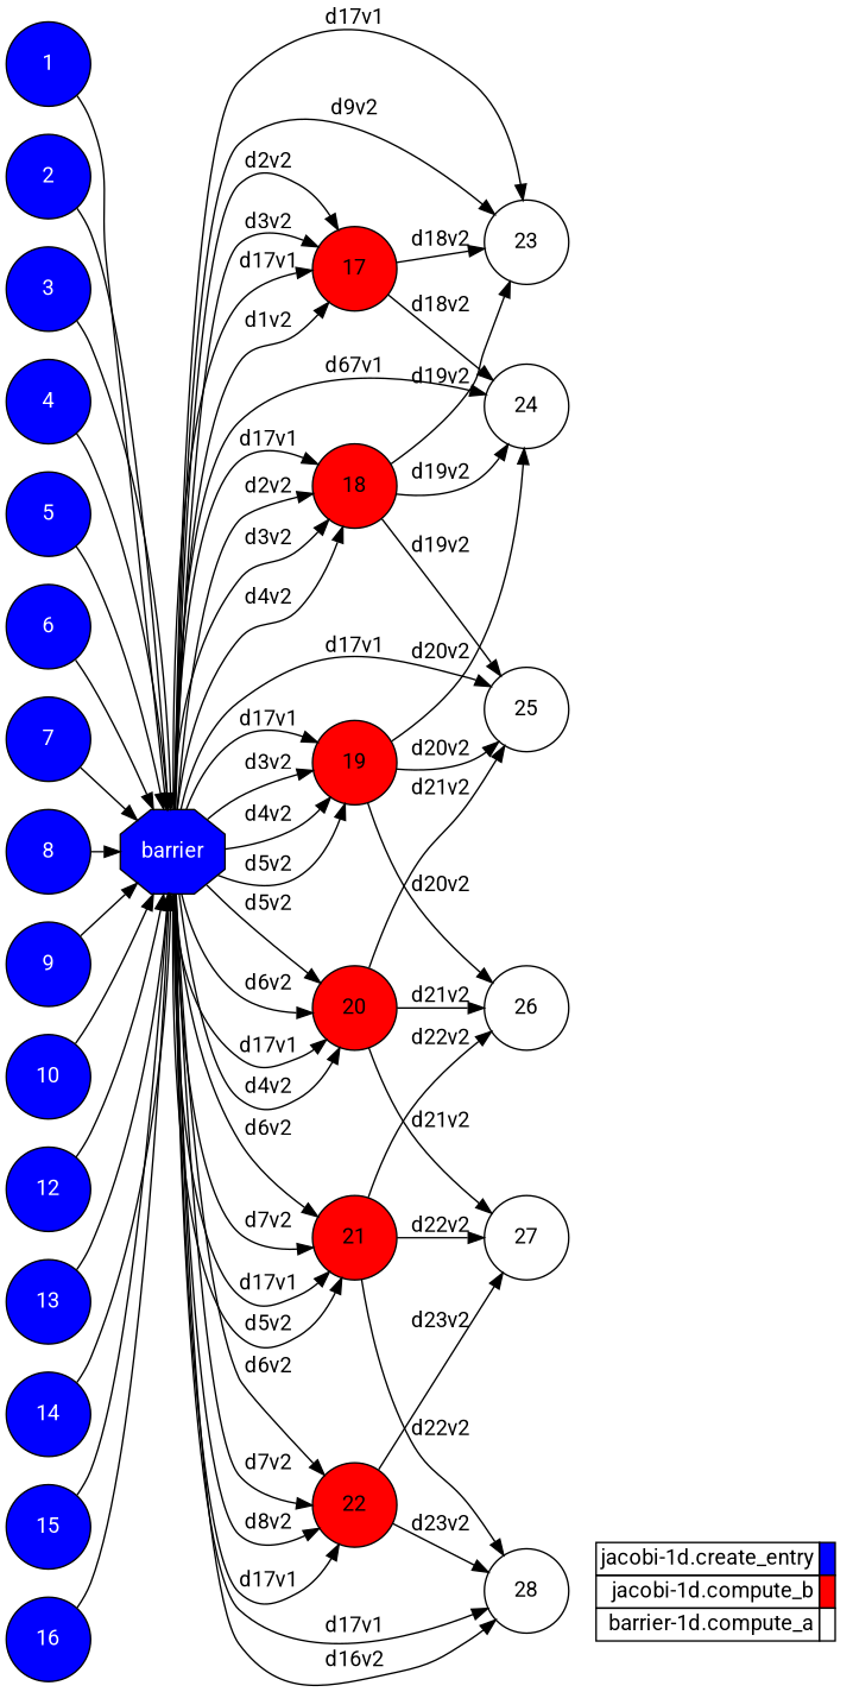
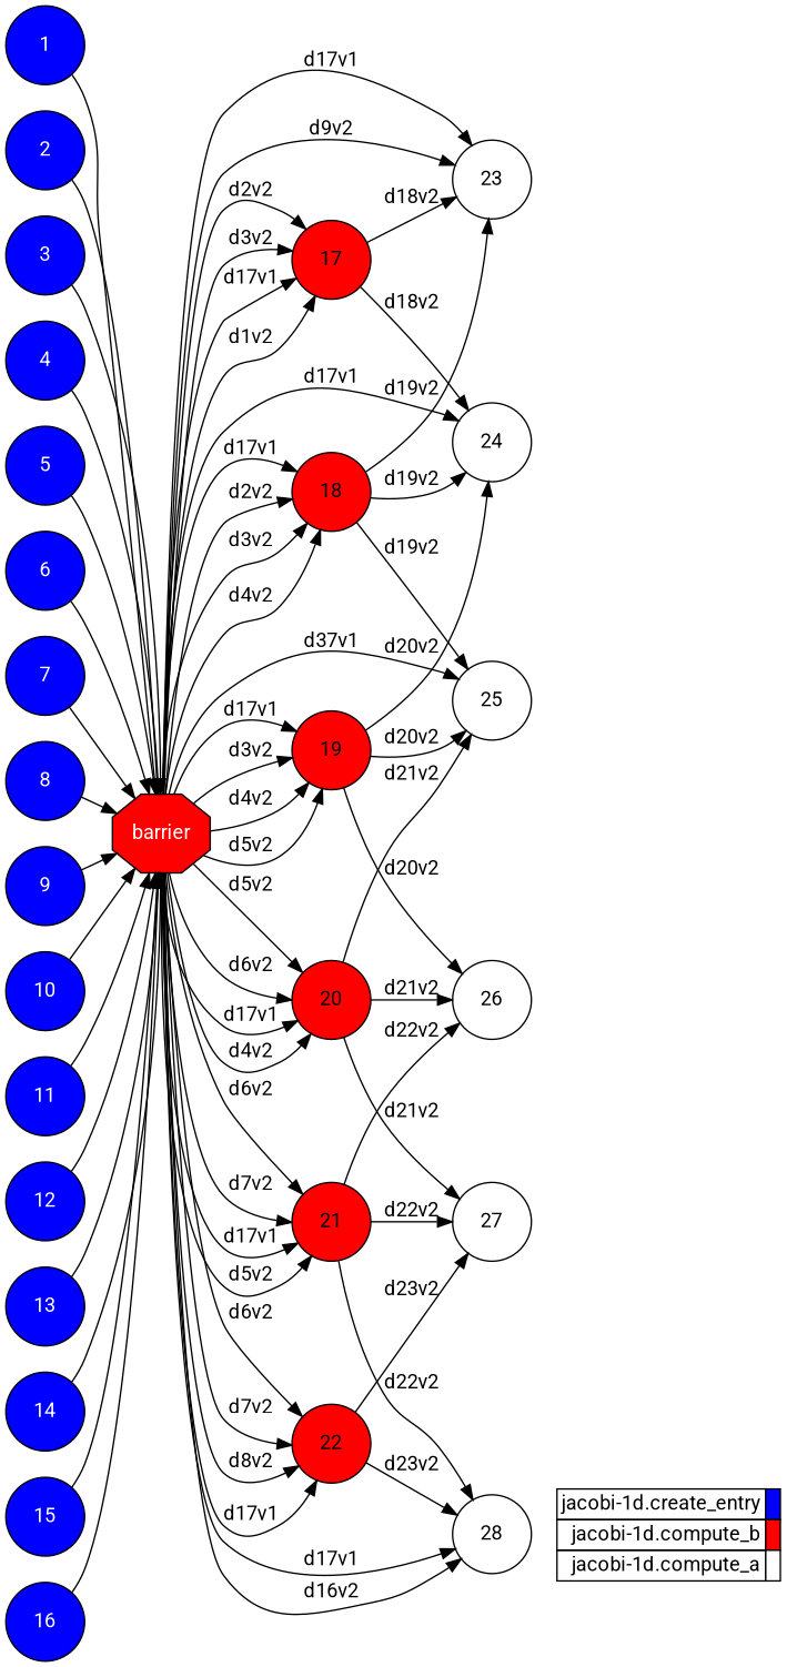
  digraph {
    fontname=Roboto
    labeljust=l
    rankdir=LR
    node [fillcolor="#0000ff" fontcolor="#ffffff" fontname=Roboto shape=circle style=filled]
    edge [fontname=Roboto]
    1 [height=0.75]
-   n2 [fontcolor="#FFFFFF" height=0.75 label=barrier shape=octagon]
+   n2 [fillcolor="#ff0000" fontcolor="#FFFFFF" height=0.75 label=barrier shape=octagon]
    2 [height=0.75]
    3 [height=0.75]
    4 [height=0.75]
    5 [height=0.75]
    6 [height=0.75]
    7 [height=0.75]
    8 [height=0.75]
    9 [height=0.75]
    10 [height=0.75]
+   11 [height=0.75]
    12 [height=0.75]
    13 [height=0.75]
    14 [height=0.75]
    15 [height=0.75]
    16 [height=0.75]
    17 [fillcolor="#ff0000" fontcolor="#000000" height=0.75]
    18 [fillcolor="#ff0000" fontcolor="#000000" height=0.75]
    19 [fillcolor="#ff0000" fontcolor="#000000" height=0.75]
    20 [fillcolor="#ff0000" fontcolor="#000000" height=0.75]
    21 [fillcolor="#ff0000" fontcolor="#000000" height=0.75]
    22 [fillcolor="#ff0000" fontcolor="#000000" height=0.75]
    23 [fillcolor="#ffffff" fontcolor="#000000" height=0.75]
    24 [fillcolor="#ffffff" fontcolor="#000000" height=0.75]
    25 [fillcolor="#ffffff" fontcolor="#000000" height=0.75]
    26 [fillcolor="#ffffff" fontcolor="#000000" height=0.75]
    27 [fillcolor="#ffffff" fontcolor="#000000" height=0.75]
    28 [fillcolor="#ffffff" fontcolor="#000000" height=0.75]
-   n30 [height=0.75 label=<       <table border="0" cellpadding="2" cellspacing="0" cellborder="1"> <tr> <td align="right">jacobi-1d.create_entry</td> <td bgcolor="#0000ff">&nbsp;</td> </tr> <tr> <td align="right">jacobi-1d.compute_b</td> <td bgcolor="#ff0000">&nbsp;</td> </tr> <tr> <td align="right">barrier-1d.compute_a</td> <td bgcolor="#ffffff">&nbsp;</td> </tr>       </table>     > shape=plaintext fillcolor="" fontcolor="" style=""]
+   n30 [height=0.75 label=<       <table border="0" cellpadding="2" cellspacing="0" cellborder="1"> <tr> <td align="right">jacobi-1d.create_entry</td> <td bgcolor="#0000ff">&nbsp;</td> </tr> <tr> <td align="right">jacobi-1d.compute_b</td> <td bgcolor="#ff0000">&nbsp;</td> </tr> <tr> <td align="right">jacobi-1d.compute_a</td> <td bgcolor="#ffffff">&nbsp;</td> </tr>       </table>     > shape=plaintext fillcolor="" fontcolor="" style=""]
    subgraph sub_1 {
      ranksep=0.20
      1
      n2
      2
      3
      4
      5
      6
      7
      8
      9
      10
+     11
      12
      13
      14
      15
      16
      17
      18
      19
      20
      21
      22
      23
      24
      25
      26
      27
      28
    }
    subgraph sub_2 {
      label=Legend
      rank=sink
      ranksep=0.20
      n30
    }
    1 -> n2
    n2 -> 17 [label=d17v1]
    n2 -> 17 [label=d1v2]
    n2 -> 17 [label=d2v2]
    n2 -> 17 [label=d3v2]
    n2 -> 18 [label=d17v1]
    n2 -> 18 [label=d2v2]
    n2 -> 18 [label=d3v2]
    n2 -> 18 [label=d4v2]
    n2 -> 19 [label=d17v1]
    n2 -> 19 [label=d3v2]
    n2 -> 19 [label=d4v2]
    n2 -> 19 [label=d5v2]
    n2 -> 20 [label=d17v1]
    n2 -> 20 [label=d4v2]
    n2 -> 20 [label=d5v2]
    n2 -> 20 [label=d6v2]
    n2 -> 21 [label=d17v1]
    n2 -> 21 [label=d5v2]
    n2 -> 21 [label=d6v2]
    n2 -> 21 [label=d7v2]
    n2 -> 22 [label=d17v1]
    n2 -> 22 [label=d6v2]
    n2 -> 22 [label=d7v2]
    n2 -> 22 [label=d8v2]
    n2 -> 23 [label=d17v1]
    n2 -> 23 [label=d9v2]
-   n2 -> 24 [label=d67v1]
-   n2 -> 25 [label=d17v1]
+   n2 -> 24 [label=d17v1]
+   n2 -> 25 [label=d37v1]
    n2 -> 28 [label=d17v1]
    n2 -> 28 [label=d16v2]
    2 -> n2
    3 -> n2
    4 -> n2
    5 -> n2
    6 -> n2
    7 -> n2
    8 -> n2
    9 -> n2
    10 -> n2
+   11 -> n2
    12 -> n2
    13 -> n2
    14 -> n2
    15 -> n2
    16 -> n2
    17 -> 23 [label=d18v2]
    17 -> 24 [label=d18v2]
    18 -> 23 [label=d19v2]
    18 -> 24 [label=d19v2]
    18 -> 25 [label=d19v2]
    19 -> 24 [label=d20v2]
    19 -> 25 [label=d20v2]
    19 -> 26 [label=d20v2]
    20 -> 25 [label=d21v2]
    20 -> 26 [label=d21v2]
    20 -> 27 [label=d21v2]
    21 -> 26 [label=d22v2]
    21 -> 27 [label=d22v2]
    21 -> 28 [label=d22v2]
    22 -> 27 [label=d23v2]
    22 -> 28 [label=d23v2]
  }
